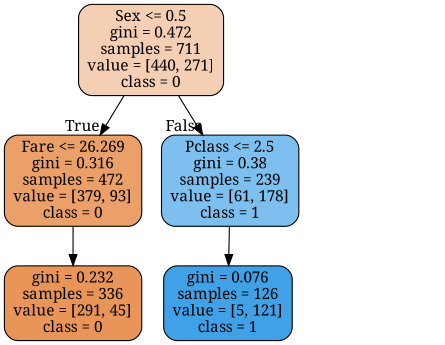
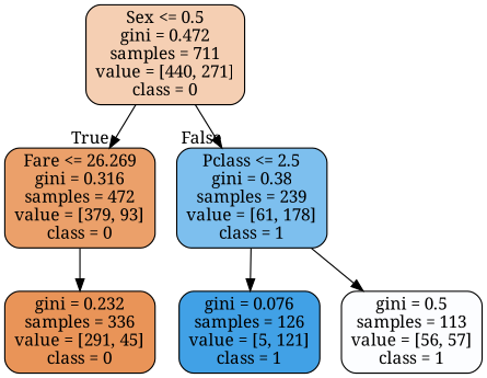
  digraph {
    fontname="Noto Serif"
    node [color=black fontname="Noto Serif" shape=box style="filled, rounded"]
    edge [fontname="Noto Serif"]
    n1 [fillcolor="#f5cfb3" label="Sex <= 0.5\ngini = 0.472\nsamples = 711\nvalue = [440, 271]\nclass = 0"]
    n2 [fillcolor="#eba06a" label="Fare <= 26.269\ngini = 0.316\nsamples = 472\nvalue = [379, 93]\nclass = 0"]
    n3 [fillcolor="#7dbfee" label="Pclass <= 2.5\ngini = 0.38\nsamples = 239\nvalue = [61, 178]\nclass = 1"]
    n4 [fillcolor="#e99458" label="gini = 0.232\nsamples = 336\nvalue = [291, 45]\nclass = 0"]
    n5 [fillcolor="#41a1e6" label="gini = 0.076\nsamples = 126\nvalue = [5, 121]\nclass = 1"]
+   n6 [fillcolor="#fcfdff" label="gini = 0.5\nsamples = 113\nvalue = [56, 57]\nclass = 1"]
    n1 -> n2 [headlabel=True labelangle=45 labeldistance=2.5]
    n1 -> n3 [headlabel=False labelangle=-45 labeldistance=2.5]
    n2 -> n4
    n3 -> n5
+   n3 -> n6
  }
